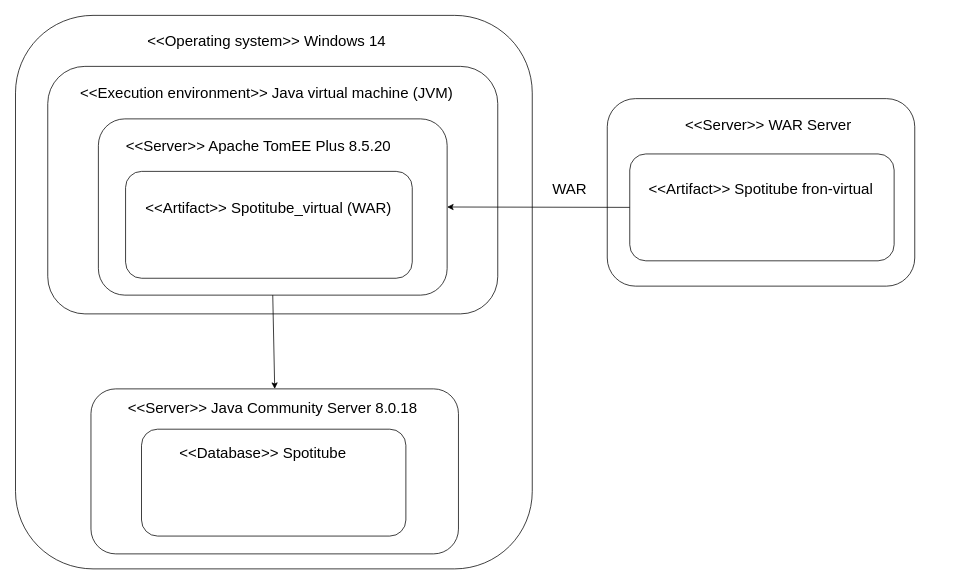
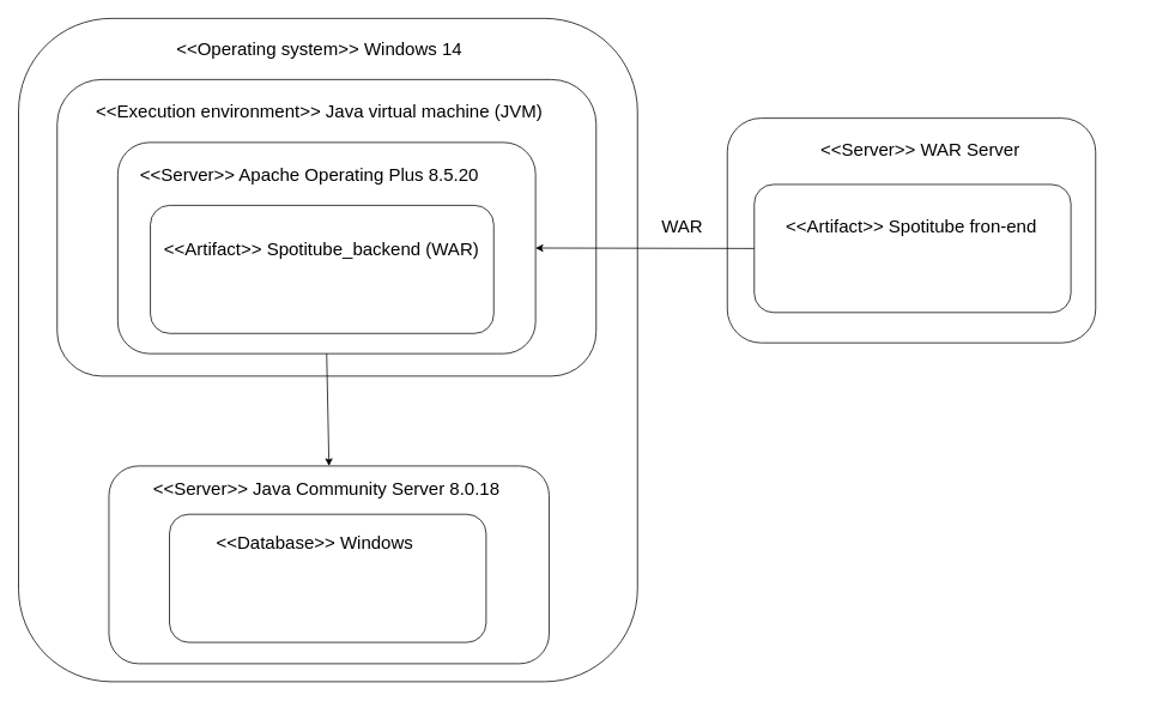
  <mxCell id="0" />
  <mxCell id="1" parent="0" />
  <mxCell id="2" value="&lt;br&gt;" style="rounded=1;whiteSpace=wrap;html=1;" parent="1" vertex="1"><mxGeometry x="20" y="20" width="689" height="738" as="geometry" /></mxCell>
  <mxCell id="3" value="" style="rounded=1;whiteSpace=wrap;html=1;" parent="1" vertex="1"><mxGeometry x="63" y="88" width="600" height="330" as="geometry" /></mxCell>
  <mxCell id="4" value="" style="rounded=1;whiteSpace=wrap;html=1;" parent="1" vertex="1"><mxGeometry x="120.62" y="518" width="490" height="220" as="geometry" /></mxCell>
  <mxCell id="5" value="" style="rounded=1;whiteSpace=wrap;html=1;" parent="1" vertex="1"><mxGeometry x="809" y="131" width="410" height="250" as="geometry" /></mxCell>
  <mxCell id="6" value="" style="rounded=1;whiteSpace=wrap;html=1;" parent="1" vertex="1"><mxGeometry x="130.5" y="158" width="465" height="235" as="geometry" /></mxCell>
  <mxCell id="7" value="" style="rounded=1;whiteSpace=wrap;html=1;" parent="1" vertex="1"><mxGeometry x="166.75" y="228" width="382.25" height="142.5" as="geometry" /></mxCell>
  <mxCell id="8" value="" style="rounded=1;whiteSpace=wrap;html=1;" parent="1" vertex="1"><mxGeometry x="188" y="571.75" width="352.5" height="142.5" as="geometry" /></mxCell>
  <mxCell id="9" value="" style="rounded=1;whiteSpace=wrap;html=1;" parent="1" vertex="1"><mxGeometry x="839" y="204.75" width="352.5" height="142.5" as="geometry" /></mxCell>
  <mxCell id="10" value="&amp;lt;&amp;lt;Operating system&amp;gt;&amp;gt; Windows 14" style="text;html=1;strokeColor=none;fillColor=none;align=center;verticalAlign=middle;whiteSpace=wrap;rounded=0;fontSize=20;" parent="1" vertex="1"><mxGeometry x="100.25" y="38" width="510" height="30" as="geometry" /></mxCell>
  <mxCell id="11" value="&amp;lt;&amp;lt;Execution environment&amp;gt;&amp;gt; Java virtual machine (JVM)" style="text;html=1;strokeColor=none;fillColor=none;align=center;verticalAlign=middle;whiteSpace=wrap;rounded=0;fontSize=20;" parent="1" vertex="1"><mxGeometry x="100.25" y="108" width="510" height="30" as="geometry" /></mxCell>
- <mxCell id="12" value="&amp;lt;&amp;lt;Server&amp;gt;&amp;gt; Apache TomEE Plus 8.5.20" style="text;html=1;strokeColor=none;fillColor=none;align=center;verticalAlign=middle;whiteSpace=wrap;rounded=0;fontSize=20;" parent="1" vertex="1"><mxGeometry x="89" y="178" width="510" height="30" as="geometry" /></mxCell>
- <mxCell id="13" value="&amp;lt;&amp;lt;Artifact&amp;gt;&amp;gt; Spotitube_virtual (WAR)" style="text;html=1;strokeColor=none;fillColor=none;align=center;verticalAlign=middle;whiteSpace=wrap;rounded=0;fontSize=20;" parent="1" vertex="1"><mxGeometry x="152.38" y="260.5" width="411" height="30" as="geometry" /></mxCell>
- <mxCell id="14" value="&amp;lt;&amp;lt;Database&amp;gt;&amp;gt; Spotitube" style="text;html=1;strokeColor=none;fillColor=none;align=center;verticalAlign=middle;whiteSpace=wrap;rounded=0;fontSize=20;" parent="1" vertex="1"><mxGeometry x="94.5" y="588" width="510" height="30" as="geometry" /></mxCell>
+ <mxCell id="12" value="&amp;lt;&amp;lt;Server&amp;gt;&amp;gt; Apache Operating Plus 8.5.20" style="text;html=1;strokeColor=none;fillColor=none;align=center;verticalAlign=middle;whiteSpace=wrap;rounded=0;fontSize=20;" parent="1" vertex="1"><mxGeometry x="89" y="178" width="510" height="30" as="geometry" /></mxCell>
+ <mxCell id="13" value="&amp;lt;&amp;lt;Artifact&amp;gt;&amp;gt; Spotitube_backend (WAR)" style="text;html=1;strokeColor=none;fillColor=none;align=center;verticalAlign=middle;whiteSpace=wrap;rounded=0;fontSize=20;" parent="1" vertex="1"><mxGeometry x="152.38" y="260.5" width="411" height="30" as="geometry" /></mxCell>
+ <mxCell id="14" value="&amp;lt;&amp;lt;Database&amp;gt;&amp;gt; Windows" style="text;html=1;strokeColor=none;fillColor=none;align=center;verticalAlign=middle;whiteSpace=wrap;rounded=0;fontSize=20;" parent="1" vertex="1"><mxGeometry x="94.5" y="588" width="510" height="30" as="geometry" /></mxCell>
  <mxCell id="15" value="&amp;lt;&amp;lt;Server&amp;gt;&amp;gt; Java Community Server 8.0.18" style="text;html=1;strokeColor=none;fillColor=none;align=center;verticalAlign=middle;whiteSpace=wrap;rounded=0;fontSize=20;" parent="1" vertex="1"><mxGeometry x="108" y="528" width="510" height="30" as="geometry" /></mxCell>
  <mxCell id="16" value="&amp;lt;&amp;lt;Server&amp;gt;&amp;gt; WAR Server" style="text;html=1;strokeColor=none;fillColor=none;align=center;verticalAlign=middle;whiteSpace=wrap;rounded=0;fontSize=20;" parent="1" vertex="1"><mxGeometry x="769" y="150" width="510" height="30" as="geometry" /></mxCell>
- <mxCell id="17" value="&amp;lt;&amp;lt;Artifact&amp;gt;&amp;gt; Spotitube fron-virtual" style="text;html=1;strokeColor=none;fillColor=none;align=center;verticalAlign=middle;whiteSpace=wrap;rounded=0;fontSize=20;" parent="1" vertex="1"><mxGeometry x="759" y="236.25" width="510" height="30" as="geometry" /></mxCell>
+ <mxCell id="17" value="&amp;lt;&amp;lt;Artifact&amp;gt;&amp;gt; Spotitube fron-end" style="text;html=1;strokeColor=none;fillColor=none;align=center;verticalAlign=middle;whiteSpace=wrap;rounded=0;fontSize=20;" parent="1" vertex="1"><mxGeometry x="759" y="236.25" width="510" height="30" as="geometry" /></mxCell>
  <mxCell id="18" style="edgeStyle=orthogonalEdgeStyle;rounded=0;orthogonalLoop=1;jettySize=auto;html=1;exitX=0.5;exitY=1;exitDx=0;exitDy=0;fontSize=20;" parent="1" source="11" target="11" edge="1"><mxGeometry relative="1" as="geometry" /></mxCell>
  <mxCell id="19" value="" style="endArrow=classic;html=1;fontSize=20;entryX=0.5;entryY=0;entryDx=0;entryDy=0;exitX=0.5;exitY=1;exitDx=0;exitDy=0;" parent="1" source="6" target="4" edge="1"><mxGeometry width="50" height="50" relative="1" as="geometry"><mxPoint x="859" y="538" as="sourcePoint" /><mxPoint x="909" y="488" as="targetPoint" /></mxGeometry></mxCell>
  <mxCell id="20" value="" style="endArrow=classic;html=1;fontSize=20;exitX=0;exitY=0.5;exitDx=0;exitDy=0;entryX=1;entryY=0.5;entryDx=0;entryDy=0;" parent="1" source="9" target="6" edge="1"><mxGeometry width="50" height="50" relative="1" as="geometry"><mxPoint x="819" y="508" as="sourcePoint" /><mxPoint x="799" y="318" as="targetPoint" /></mxGeometry></mxCell>
  <mxCell id="21" value="WAR" style="text;html=1;strokeColor=none;fillColor=none;align=center;verticalAlign=middle;whiteSpace=wrap;rounded=0;fontSize=20;" parent="1" vertex="1"><mxGeometry x="739" y="241.25" width="40" height="20" as="geometry" /></mxCell>
